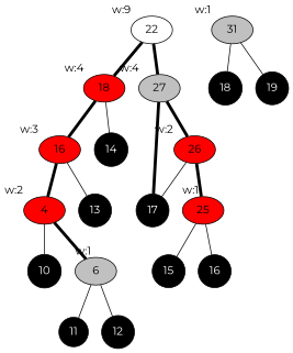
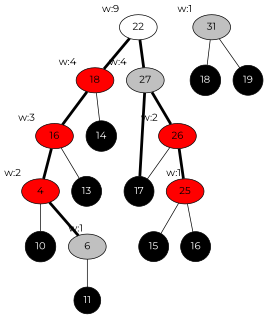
  digraph {
    fontname=Montserrat
    node [fillcolor=black fontname=Montserrat style=filled fontcolor=white shape=circle]
    edge [arrowhead=none fontname=Montserrat]
    n1 [fillcolor=white label=22 xlabel="w:9" fontcolor="" shape=""]
    n2 [fillcolor=red label=18 xlabel="w:4" fontcolor="" shape=""]
    n3 [fillcolor=grey label=27 xlabel="w:4" fontcolor="" shape=""]
    n4 [fillcolor=red label=16 xlabel="w:3" fontcolor="" shape=""]
    14 [height=0.2 width=0.2]
    n6 [fillcolor=red label=26 xlabel="w:2" fontcolor="" shape=""]
    17 [height=0.2 width=0.2]
    n8 [fillcolor=red label=4 xlabel="w:2" fontcolor="" shape=""]
    13 [height=0.2 width=0.2]
    10 [height=0.2 width=0.2]
    n11 [fillcolor=grey label=6 xlabel="w:1" fontcolor="" shape=""]
    11 [height=0.2 width=0.2]
-   12 [height=0.2 width=0.2]
    n14 [fillcolor=red label=25 xlabel="w:1" fontcolor="" shape=""]
    n15 [fillcolor=grey label=31 xlabel="w:1" fontcolor="" shape=""]
    18 [height=0.2 width=0.2]
    19 [height=0.2 width=0.2]
    15 [height=0.2 width=0.2]
    16 [height=0.2 width=0.2]
    n1 -> n2 [penwidth=4]
    n1 -> n3 [penwidth=4]
    n2 -> n4 [penwidth=4]
    n2 -> 14
    n3 -> n6 [penwidth=4]
    n3 -> 17 [penwidth=4]
    n4 -> n8 [penwidth=4]
    n4 -> 13
    n6 -> 17
    n6 -> n14 [penwidth=4]
    n8 -> 10
    n8 -> n11 [penwidth=4]
    n11 -> 11
-   n11 -> 12
    n14 -> 15
    n14 -> 16
    n15 -> 18
    n15 -> 19
  }
